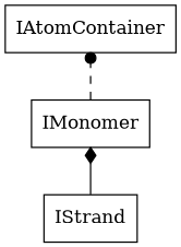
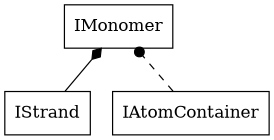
  digraph {
    rankdir=BT
    node [shape=box]
    n1 [label=IStrand]
    n2 [label=IMonomer]
    n3 [label=IAtomContainer]
    n1 -> n2 [arrowhead=diamond style=solid]
-   n2 -> n3 [arrowhead=dot style=dashed]
+   n3 -> n2 [arrowhead=dot style=dashed]
  }
